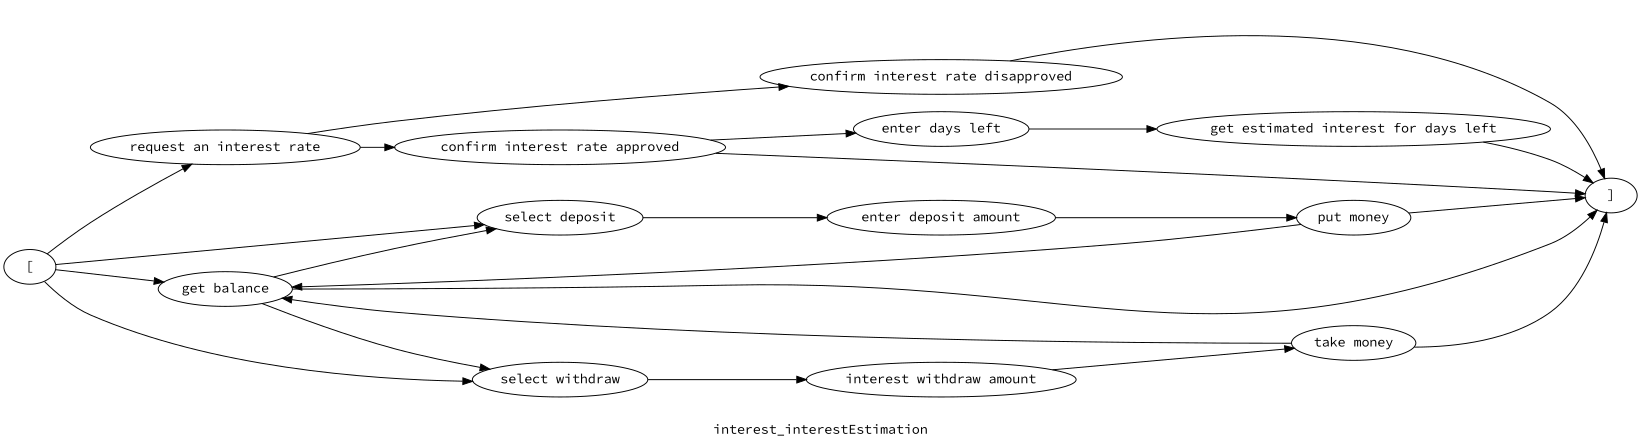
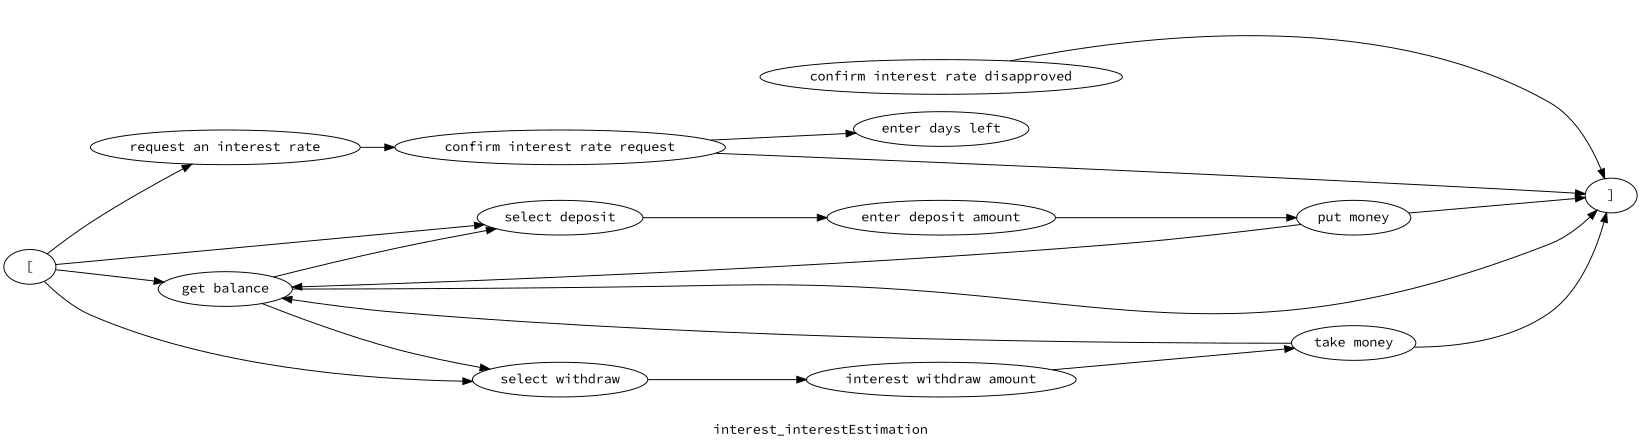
  digraph {
    fontname="Source Code Pro"
    label=interest_interestEstimation
    rankdir=LR
    node [fontname="Source Code Pro"]
    edge [fontname="Source Code Pro"]
    n1 [label="get balance"]
    n2 [label="]"]
    n3 [label="select deposit"]
    n4 [label="select withdraw"]
    n5 [label="enter deposit amount"]
    n6 [label="interest withdraw amount"]
    n7 [label="["]
    n8 [label="request an interest rate"]
-   n9 [label="confirm interest rate approved"]
+   n9 [label="confirm interest rate request"]
    n10 [label="confirm interest rate disapproved"]
    n11 [label="put money"]
    n12 [label="take money"]
    n13 [label="enter days left"]
-   n14 [label="get estimated interest for days left"]
    n1 -> n2
    n1 -> n3
    n1 -> n4
    n3 -> n5
    n4 -> n6
    n5 -> n11
    n6 -> n12
    n7 -> n1
    n7 -> n3
    n7 -> n4
    n7 -> n8
    n8 -> n9
-   n8 -> n10
    n9 -> n2
    n9 -> n13
    n10 -> n2
    n11 -> n1
    n11 -> n2
    n12 -> n1
    n12 -> n2
-   n13 -> n14
-   n14 -> n2
  }
